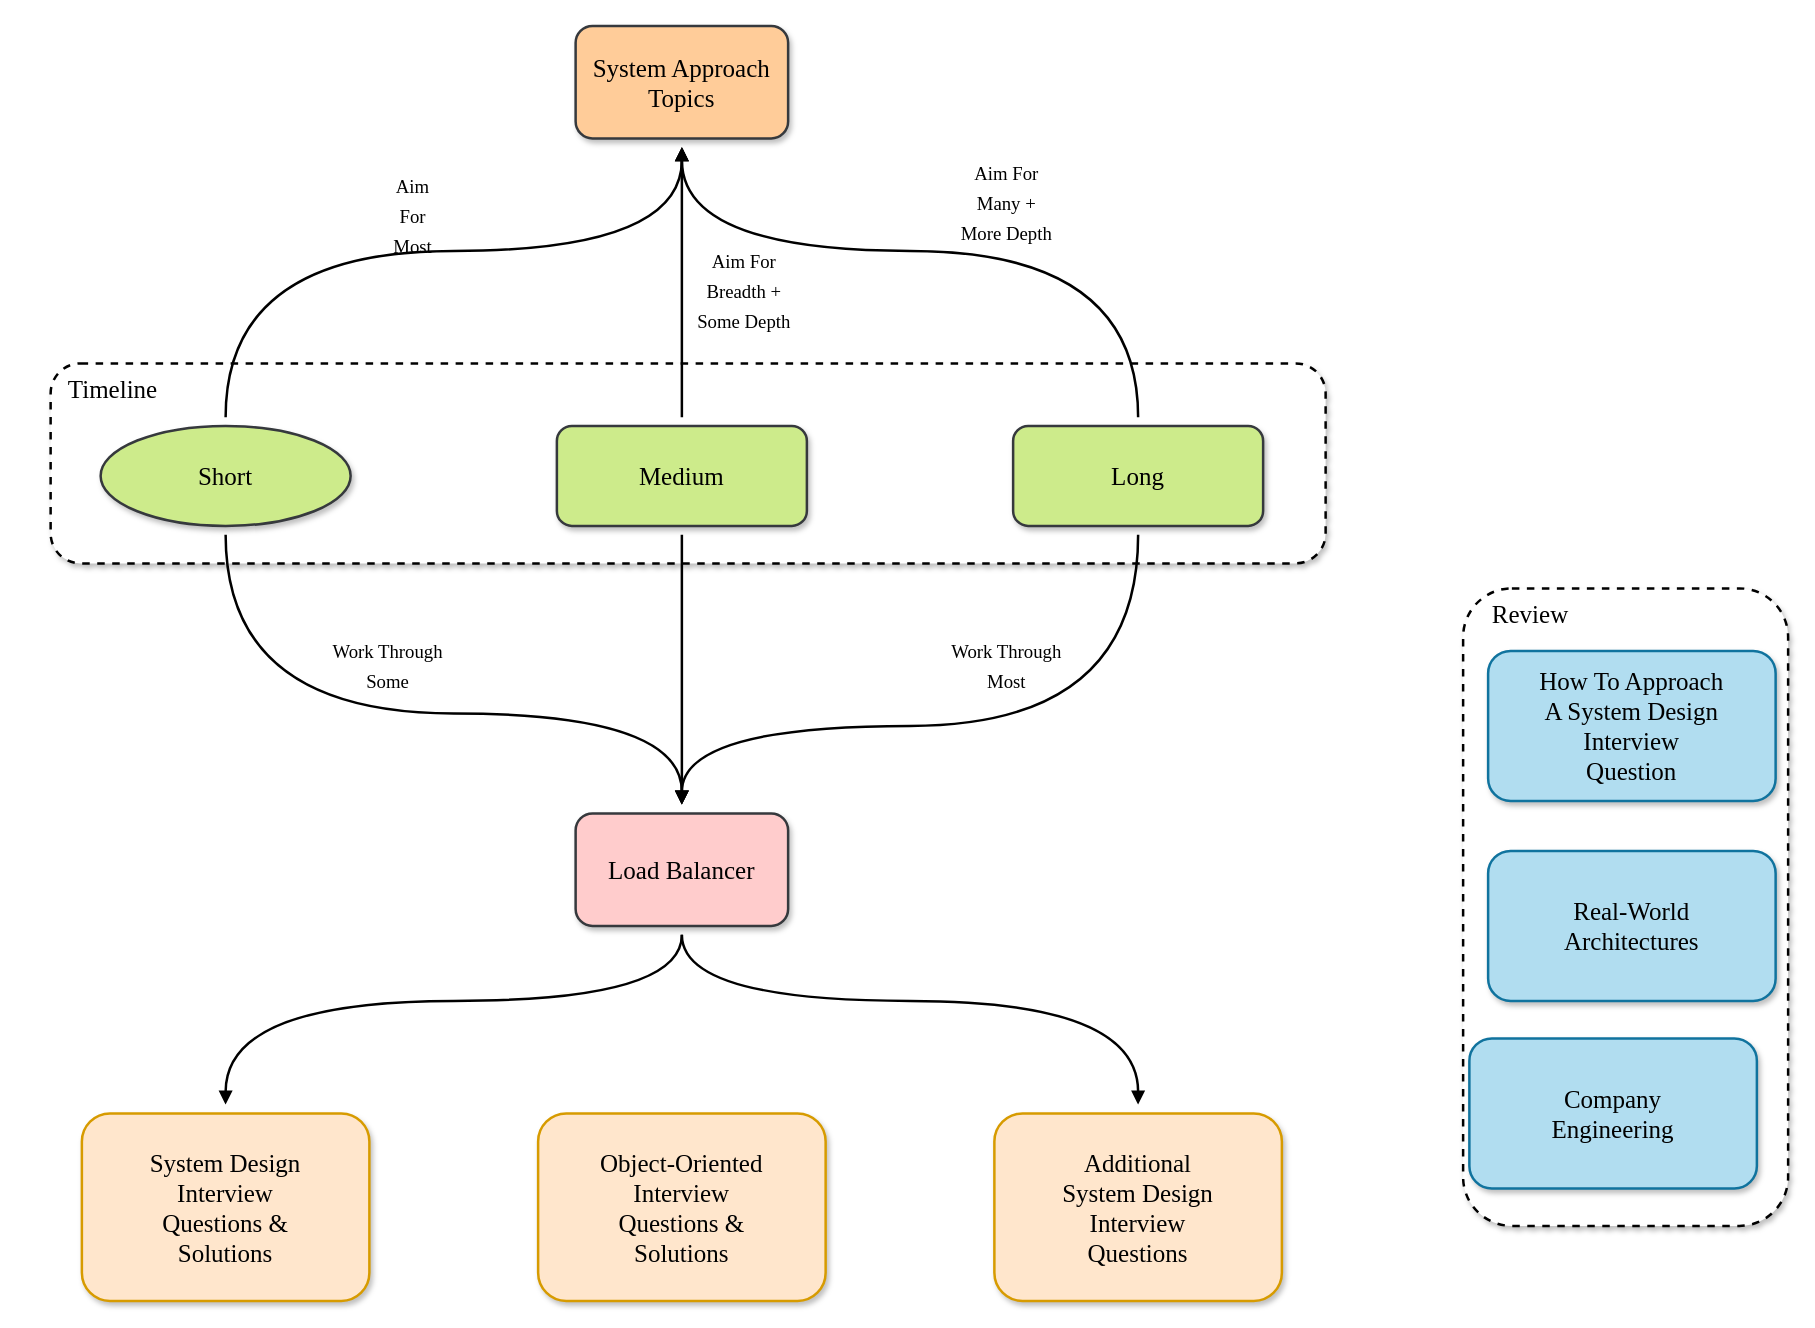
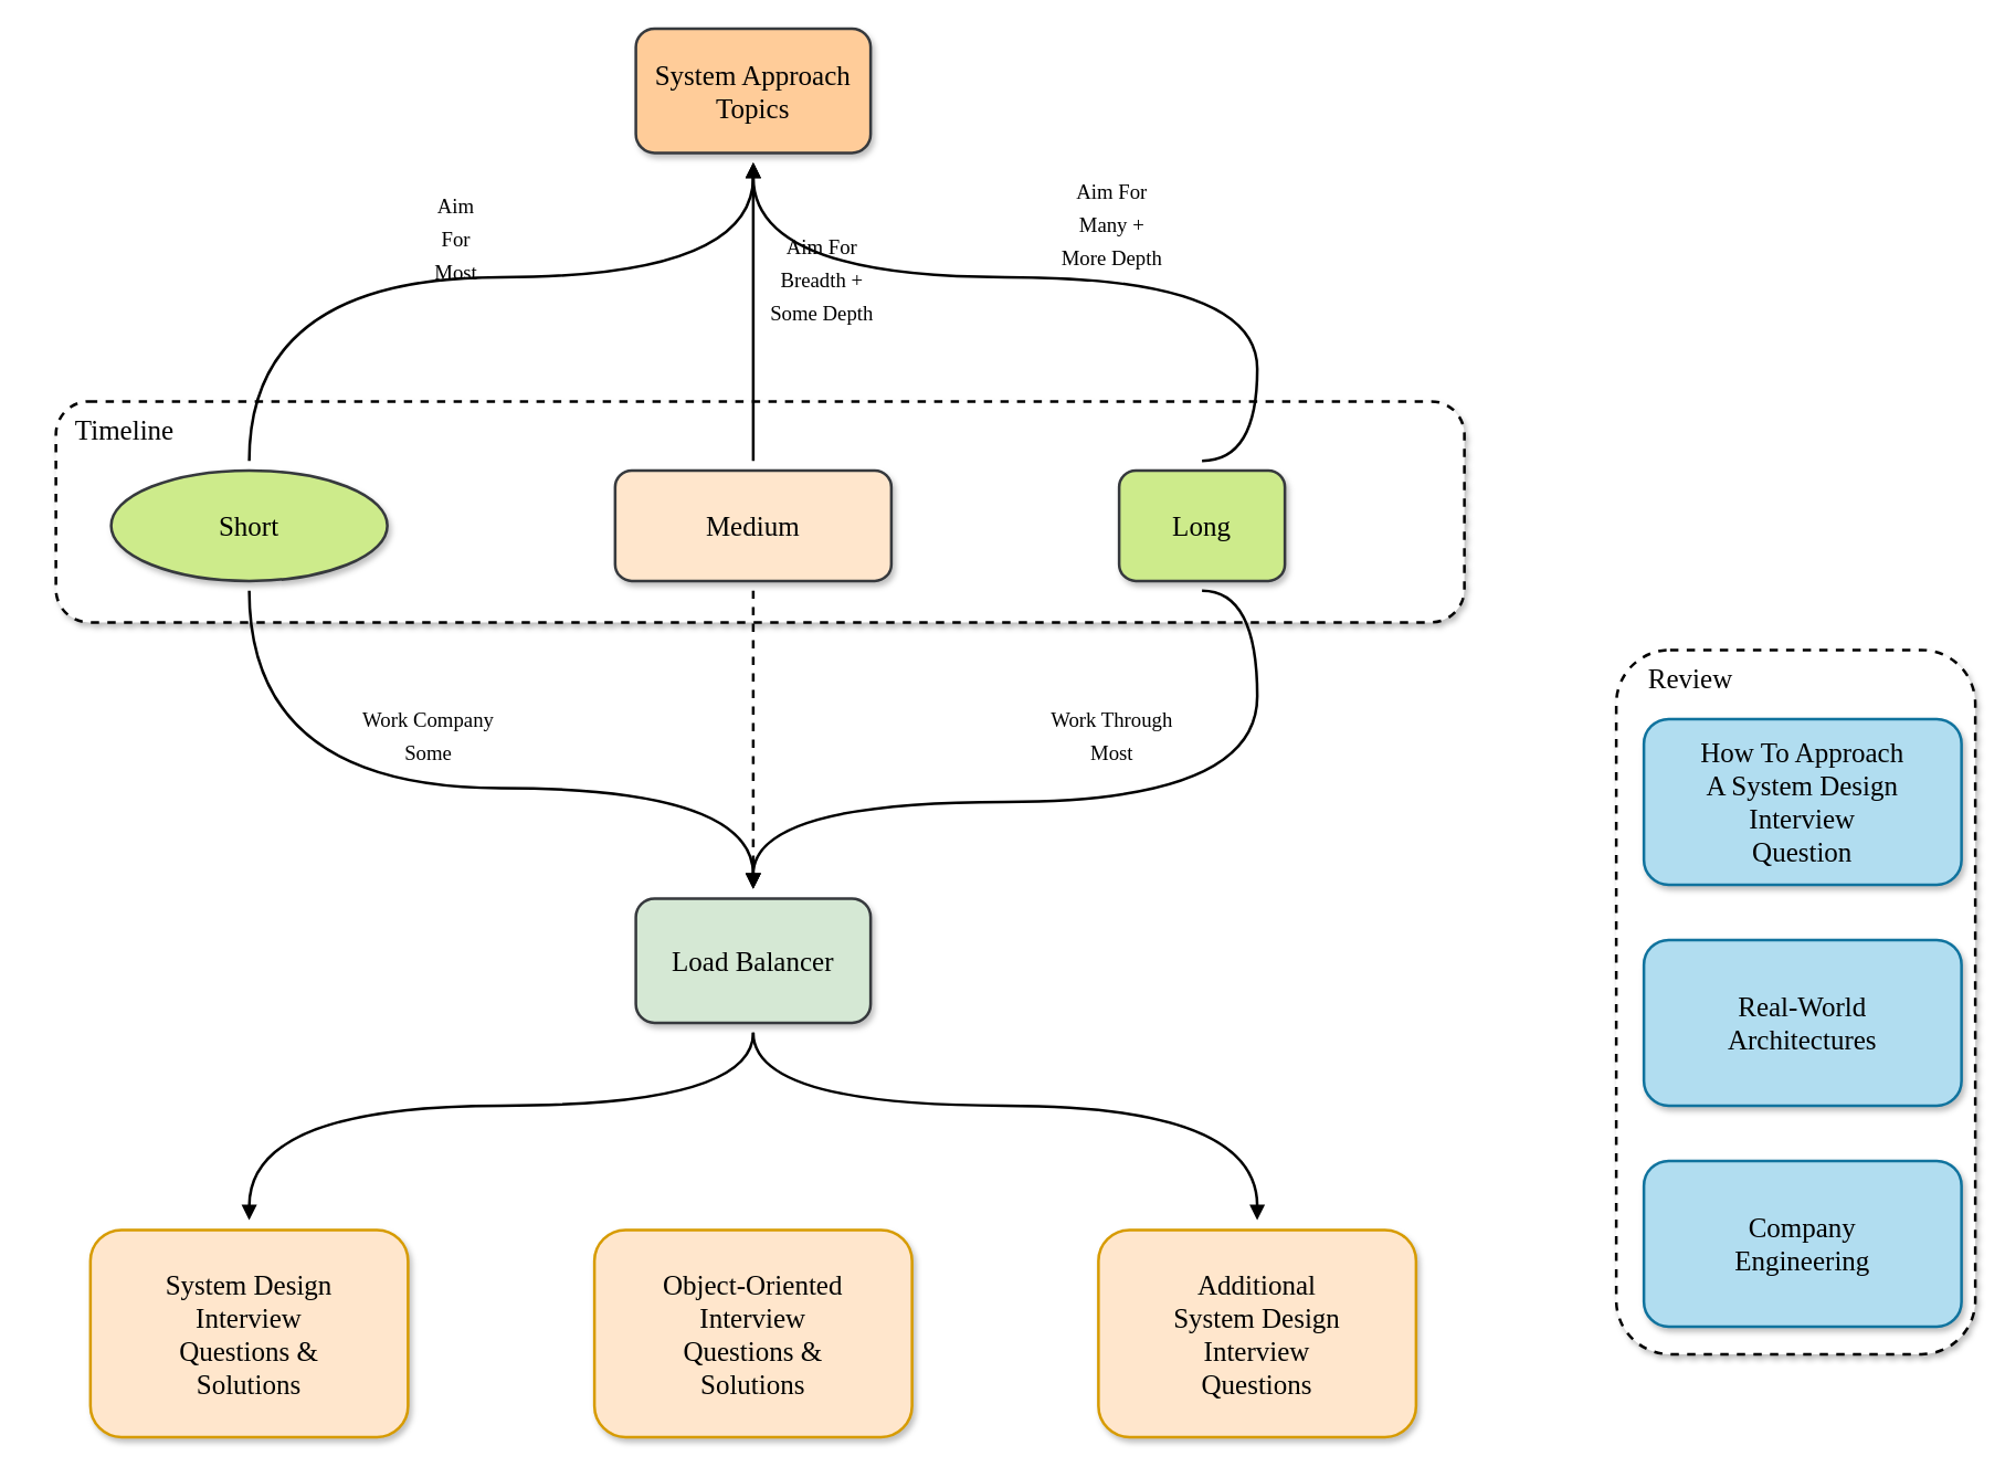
  <mxCell id="0" />
  <mxCell id="1" parent="0" />
  <mxCell id="2" value="" style="rounded=1;whiteSpace=wrap;html=1;shadow=1;glass=0;dashed=1;strokeWidth=2;fontFamily=Comic Sans MS;fontSize=20;" vertex="1" parent="1"><mxGeometry x="1170" y="470" width="260" height="510" as="geometry" /></mxCell>
  <mxCell id="3" value="" style="rounded=1;whiteSpace=wrap;html=1;shadow=1;glass=0;dashed=1;strokeWidth=2;fontFamily=Comic Sans MS;fontSize=20;fontStyle=0" vertex="1" parent="1"><mxGeometry x="40" y="290" width="1020" height="160" as="geometry" /></mxCell>
  <mxCell id="4" value="&lt;span style=&quot;font-size: 20px&quot;&gt;System Approach&lt;br&gt;Topics&lt;br&gt;&lt;/span&gt;" style="rounded=1;whiteSpace=wrap;html=1;fontFamily=Comic Sans MS;glass=0;strokeWidth=2;perimeterSpacing=7;shadow=1;fillColor=#ffcc99;strokeColor=#36393d;fontStyle=0" vertex="1" parent="1"><mxGeometry x="460" y="20" width="170" height="90" as="geometry" /></mxCell>
  <mxCell id="5" style="edgeStyle=orthogonalEdgeStyle;curved=1;rounded=1;orthogonalLoop=1;jettySize=auto;html=1;exitX=0.5;exitY=0;exitDx=0;exitDy=0;entryX=0.5;entryY=1;entryDx=0;entryDy=0;endArrow=block;endFill=1;strokeWidth=2;fontFamily=Comic Sans MS;fontSize=20;fontStyle=0" edge="1" parent="1" source="7" target="4"><mxGeometry relative="1" as="geometry"><Array as="points"><mxPoint x="180" y="200" /><mxPoint x="545" y="200" /></Array></mxGeometry></mxCell>
  <mxCell id="6" style="edgeStyle=orthogonalEdgeStyle;curved=1;rounded=1;orthogonalLoop=1;jettySize=auto;html=1;entryX=0.5;entryY=0;entryDx=0;entryDy=0;endArrow=block;endFill=1;strokeWidth=2;fontFamily=Comic Sans MS;fontSize=20;fontStyle=0" edge="1" parent="1" source="7" target="20"><mxGeometry relative="1" as="geometry"><Array as="points"><mxPoint x="180" y="570" /><mxPoint x="545" y="570" /></Array></mxGeometry></mxCell>
  <mxCell id="7" value="&lt;span style=&quot;font-size: 20px&quot;&gt;Short&lt;/span&gt;" style="ellipse;whiteSpace=wrap;html=1;fontFamily=Comic Sans MS;glass=0;strokeWidth=2;perimeterSpacing=7;shadow=1;fillColor=#cdeb8b;strokeColor=#36393d;fontStyle=0;" vertex="1" parent="1"><mxGeometry x="80" y="340" width="200" height="80" as="geometry" /></mxCell>
  <mxCell id="8" style="edgeStyle=orthogonalEdgeStyle;curved=1;rounded=1;orthogonalLoop=1;jettySize=auto;html=1;exitX=0.5;exitY=0;exitDx=0;exitDy=0;endArrow=block;endFill=1;strokeWidth=2;fontFamily=Comic Sans MS;fontSize=20;fontStyle=0" edge="1" parent="1" source="10" target="4"><mxGeometry relative="1" as="geometry" /></mxCell>
- <mxCell id="9" style="edgeStyle=orthogonalEdgeStyle;curved=1;rounded=1;orthogonalLoop=1;jettySize=auto;html=1;exitX=0.5;exitY=1;exitDx=0;exitDy=0;entryX=0.5;entryY=0;entryDx=0;entryDy=0;endArrow=block;endFill=1;strokeWidth=2;fontFamily=Comic Sans MS;fontSize=20;fontStyle=0" edge="1" parent="1" source="10" target="20"><mxGeometry relative="1" as="geometry" /></mxCell>
- <mxCell id="10" value="&lt;span style=&quot;font-size: 20px&quot;&gt;Medium&lt;/span&gt;" style="rounded=1;whiteSpace=wrap;html=1;fontFamily=Comic Sans MS;glass=0;strokeWidth=2;perimeterSpacing=7;shadow=1;fillColor=#cdeb8b;strokeColor=#36393d;fontStyle=0" vertex="1" parent="1"><mxGeometry x="445" y="340" width="200" height="80" as="geometry" /></mxCell>
+ <mxCell id="9" style="edgeStyle=orthogonalEdgeStyle;curved=1;rounded=1;orthogonalLoop=1;jettySize=auto;html=1;exitX=0.5;exitY=1;exitDx=0;exitDy=0;entryX=0.5;entryY=0;entryDx=0;entryDy=0;endArrow=block;endFill=1;strokeWidth=2;fontFamily=Comic Sans MS;fontSize=20;fontStyle=0;dashed=1;" edge="1" parent="1" source="10" target="20"><mxGeometry relative="1" as="geometry" /></mxCell>
+ <mxCell id="10" value="&lt;span style=&quot;font-size: 20px&quot;&gt;Medium&lt;/span&gt;" style="rounded=1;whiteSpace=wrap;html=1;fontFamily=Comic Sans MS;glass=0;strokeWidth=2;perimeterSpacing=7;shadow=1;fillColor=#ffe6cc;strokeColor=#36393d;fontStyle=0;" vertex="1" parent="1"><mxGeometry x="445" y="340" width="200" height="80" as="geometry" /></mxCell>
  <mxCell id="11" style="edgeStyle=orthogonalEdgeStyle;curved=1;rounded=1;orthogonalLoop=1;jettySize=auto;html=1;exitX=0.5;exitY=0;exitDx=0;exitDy=0;entryX=0.5;entryY=1;entryDx=0;entryDy=0;endArrow=block;endFill=1;strokeWidth=2;fontFamily=Comic Sans MS;fontSize=20;fontStyle=0" edge="1" parent="1" source="13" target="4"><mxGeometry relative="1" as="geometry"><Array as="points"><mxPoint x="910" y="200" /><mxPoint x="545" y="200" /></Array></mxGeometry></mxCell>
  <mxCell id="12" style="edgeStyle=orthogonalEdgeStyle;curved=1;rounded=1;orthogonalLoop=1;jettySize=auto;html=1;exitX=0.5;exitY=1;exitDx=0;exitDy=0;entryX=0.5;entryY=0;entryDx=0;entryDy=0;endArrow=block;endFill=1;strokeWidth=2;fontFamily=Comic Sans MS;fontSize=20;fontStyle=0" edge="1" parent="1" source="13" target="20"><mxGeometry relative="1" as="geometry"><Array as="points"><mxPoint x="910" y="580" /><mxPoint x="545" y="580" /></Array></mxGeometry></mxCell>
- <mxCell id="13" value="&lt;span style=&quot;font-size: 20px&quot;&gt;Long&lt;/span&gt;" style="rounded=1;whiteSpace=wrap;html=1;fontFamily=Comic Sans MS;glass=0;strokeWidth=2;perimeterSpacing=7;shadow=1;fillColor=#cdeb8b;strokeColor=#36393d;fontStyle=0" vertex="1" parent="1"><mxGeometry y="340" width="200" height="80" as="geometry" x="810" /></mxCell>
+ <mxCell id="13" value="&lt;span style=&quot;font-size: 20px&quot;&gt;Long&lt;/span&gt;" style="rounded=1;whiteSpace=wrap;html=1;fontFamily=Comic Sans MS;glass=0;strokeWidth=2;perimeterSpacing=7;shadow=1;fillColor=#cdeb8b;strokeColor=#36393d;fontStyle=0" vertex="1" parent="1"><mxGeometry x="810" y="340" width="120" height="80" as="geometry" /></mxCell>
  <mxCell id="14" value="Timeline" style="text;html=1;strokeColor=none;fillColor=none;align=center;verticalAlign=middle;whiteSpace=wrap;rounded=0;shadow=1;glass=0;dashed=1;fontFamily=Comic Sans MS;fontSize=20;fontStyle=0" vertex="1" parent="1"><mxGeometry x="20" y="300" width="140" height="20" as="geometry" /></mxCell>
  <mxCell id="15" value="&lt;font style=&quot;font-size: 15px&quot;&gt;Aim For&lt;br&gt;Most&lt;br&gt;&lt;/font&gt;" style="text;html=1;strokeColor=none;fillColor=none;align=center;verticalAlign=middle;whiteSpace=wrap;rounded=0;shadow=1;glass=0;dashed=1;fontFamily=Comic Sans MS;fontSize=20;fontStyle=0" vertex="1" parent="1"><mxGeometry x="310" y="160" width="40" height="20" as="geometry" /></mxCell>
  <mxCell id="16" value="&lt;font style=&quot;font-size: 15px&quot;&gt;Aim For&lt;br&gt;Many +&lt;br&gt;More Depth&lt;br&gt;&lt;/font&gt;" style="text;html=1;strokeColor=none;fillColor=none;align=center;verticalAlign=middle;whiteSpace=wrap;rounded=0;shadow=1;glass=0;dashed=1;fontFamily=Comic Sans MS;fontSize=20;fontStyle=0" vertex="1" parent="1"><mxGeometry x="710" y="150" width="190" height="20" as="geometry" /></mxCell>
- <mxCell id="17" value="&lt;font style=&quot;font-size: 15px&quot;&gt;Aim For&lt;br&gt;Breadth +&lt;br&gt;Some Depth&lt;br&gt;&lt;/font&gt;" style="text;html=1;strokeColor=none;fillColor=none;align=center;verticalAlign=middle;whiteSpace=wrap;rounded=0;shadow=1;glass=0;dashed=1;fontFamily=Comic Sans MS;fontSize=20;fontStyle=0" vertex="1" parent="1"><mxGeometry x="500" y="220" width="190" height="20" as="geometry" /></mxCell>
+ <mxCell id="17" value="&lt;font style=&quot;font-size: 15px&quot;&gt;Aim For&lt;br&gt;Breadth +&lt;br&gt;Some Depth&lt;br&gt;&lt;/font&gt;" style="text;html=1;strokeColor=none;fillColor=none;align=center;verticalAlign=middle;whiteSpace=wrap;rounded=0;shadow=1;glass=0;dashed=1;fontFamily=Comic Sans MS;fontSize=20;fontStyle=0" vertex="1" parent="1"><mxGeometry x="500" y="190" width="190" height="20" as="geometry" /></mxCell>
  <mxCell id="18" style="edgeStyle=orthogonalEdgeStyle;curved=1;rounded=1;orthogonalLoop=1;jettySize=auto;html=1;exitX=0.5;exitY=1;exitDx=0;exitDy=0;endArrow=block;endFill=1;strokeWidth=2;fontFamily=Comic Sans MS;fontSize=20;fontStyle=0" edge="1" parent="1" source="20" target="24"><mxGeometry relative="1" as="geometry"><Array as="points"><mxPoint x="545" y="800" /><mxPoint x="180" y="800" /></Array></mxGeometry></mxCell>
  <mxCell id="19" style="edgeStyle=orthogonalEdgeStyle;curved=1;rounded=1;orthogonalLoop=1;jettySize=auto;html=1;exitX=0.5;exitY=1;exitDx=0;exitDy=0;endArrow=block;endFill=1;strokeWidth=2;fontFamily=Comic Sans MS;fontSize=20;fontStyle=0" edge="1" parent="1" source="20" target="25"><mxGeometry relative="1" as="geometry"><Array as="points"><mxPoint x="545" y="800" /><mxPoint x="910" y="800" /></Array></mxGeometry></mxCell>
- <mxCell id="20" value="&lt;span style=&quot;font-size: 20px&quot;&gt;Load Balancer&lt;br&gt;&lt;/span&gt;" style="rounded=1;whiteSpace=wrap;html=1;fontFamily=Comic Sans MS;glass=0;strokeWidth=2;perimeterSpacing=7;shadow=1;fillColor=#ffcccc;strokeColor=#36393d;fontStyle=0" vertex="1" parent="1"><mxGeometry x="460" y="650" width="170" height="90" as="geometry" /></mxCell>
- <mxCell id="21" value="&lt;font style=&quot;font-size: 15px&quot;&gt;Work Through&lt;br&gt;Some&lt;br&gt;&lt;/font&gt;" style="text;html=1;strokeColor=none;fillColor=none;align=center;verticalAlign=middle;whiteSpace=wrap;rounded=0;shadow=1;glass=0;dashed=1;fontFamily=Comic Sans MS;fontSize=20;fontStyle=0" vertex="1" parent="1"><mxGeometry x="250" y="520" width="120" height="20" as="geometry" /></mxCell>
+ <mxCell id="20" value="&lt;span style=&quot;font-size: 20px&quot;&gt;Load Balancer&lt;br&gt;&lt;/span&gt;" style="rounded=1;whiteSpace=wrap;html=1;fontFamily=Comic Sans MS;glass=0;strokeWidth=2;perimeterSpacing=7;shadow=1;fillColor=#d5e8d4;strokeColor=#36393d;fontStyle=0;" vertex="1" parent="1"><mxGeometry x="460" y="650" width="170" height="90" as="geometry" /></mxCell>
+ <mxCell id="21" value="&lt;font style=&quot;font-size: 15px&quot;&gt;Work Company&lt;br&gt;Some&lt;br&gt;&lt;/font&gt;" style="text;html=1;strokeColor=none;fillColor=none;align=center;verticalAlign=middle;whiteSpace=wrap;rounded=0;shadow=1;glass=0;dashed=1;fontFamily=Comic Sans MS;fontSize=20;fontStyle=0" vertex="1" parent="1"><mxGeometry x="250" y="520" width="120" height="20" as="geometry" /></mxCell>
  <mxCell id="22" value="&lt;font style=&quot;font-size: 15px&quot;&gt;Work Through&lt;br&gt;Most&lt;br&gt;&lt;/font&gt;" style="text;html=1;strokeColor=none;fillColor=none;align=center;verticalAlign=middle;whiteSpace=wrap;rounded=0;shadow=1;glass=0;dashed=1;fontFamily=Comic Sans MS;fontSize=20;fontStyle=0" vertex="1" parent="1"><mxGeometry x="745" y="520" width="120" height="20" as="geometry" /></mxCell>
  <mxCell id="23" value="&lt;span style=&quot;font-size: 20px&quot;&gt;Object-Oriented&lt;br&gt;Interview&lt;br&gt;Questions &amp;amp;&lt;br&gt;Solutions&lt;br&gt;&lt;/span&gt;" style="rounded=1;whiteSpace=wrap;html=1;fontFamily=Comic Sans MS;glass=0;strokeWidth=2;perimeterSpacing=7;shadow=1;fillColor=#ffe6cc;strokeColor=#d79b00;fontStyle=0" vertex="1" parent="1"><mxGeometry x="430" y="890" width="230" height="150" as="geometry" /></mxCell>
  <mxCell id="24" value="&lt;span style=&quot;font-size: 20px&quot;&gt;System Design&lt;br&gt;Interview&lt;br&gt;Questions &amp;amp;&lt;br&gt;Solutions&lt;br&gt;&lt;/span&gt;" style="rounded=1;whiteSpace=wrap;html=1;fontFamily=Comic Sans MS;glass=0;strokeWidth=2;perimeterSpacing=7;shadow=1;fillColor=#ffe6cc;strokeColor=#d79b00;fontStyle=0" vertex="1" parent="1"><mxGeometry x="65" y="890" width="230" height="150" as="geometry" /></mxCell>
  <mxCell id="25" value="&lt;span style=&quot;font-size: 20px&quot;&gt;Additional&lt;br&gt;System Design&lt;br&gt;Interview&lt;br&gt;Questions&lt;br&gt;&lt;/span&gt;" style="rounded=1;whiteSpace=wrap;html=1;fontFamily=Comic Sans MS;glass=0;strokeWidth=2;perimeterSpacing=7;shadow=1;fillColor=#ffe6cc;strokeColor=#d79b00;fontStyle=0" vertex="1" parent="1"><mxGeometry x="795" y="890" width="230" height="150" as="geometry" /></mxCell>
  <mxCell id="26" value="&lt;span style=&quot;font-size: 20px&quot;&gt;&lt;span&gt;How To Approach&lt;br&gt;&lt;/span&gt;A System Design&lt;br&gt;Interview&lt;br&gt;Question&lt;br&gt;&lt;/span&gt;" style="rounded=1;whiteSpace=wrap;html=1;fontFamily=Comic Sans MS;glass=0;strokeWidth=2;perimeterSpacing=7;shadow=1;fillColor=#b1ddf0;strokeColor=#10739e;fontStyle=0" vertex="1" parent="1"><mxGeometry x="1190" y="520" width="230" height="120" as="geometry" /></mxCell>
  <mxCell id="27" value="&lt;span style=&quot;font-size: 20px&quot;&gt;Real-World&lt;br&gt;Architectures&lt;br&gt;&lt;/span&gt;" style="rounded=1;whiteSpace=wrap;html=1;fontFamily=Comic Sans MS;glass=0;strokeWidth=2;perimeterSpacing=7;shadow=1;fillColor=#b1ddf0;strokeColor=#10739e;fontStyle=0" vertex="1" parent="1"><mxGeometry x="1190" y="680" width="230" height="120" as="geometry" /></mxCell>
- <mxCell id="28" value="&lt;span style=&quot;font-size: 20px&quot;&gt;Company&lt;br&gt;Engineering&lt;br&gt;&lt;/span&gt;" style="rounded=1;whiteSpace=wrap;html=1;fontFamily=Comic Sans MS;glass=0;strokeWidth=2;perimeterSpacing=7;shadow=1;fillColor=#b1ddf0;strokeColor=#10739e;fontStyle=0" vertex="1" parent="1"><mxGeometry x="1175" y="830" width="230" height="120" as="geometry" /></mxCell>
+ <mxCell id="28" value="&lt;span style=&quot;font-size: 20px&quot;&gt;Company&lt;br&gt;Engineering&lt;br&gt;&lt;/span&gt;" style="rounded=1;whiteSpace=wrap;html=1;fontFamily=Comic Sans MS;glass=0;strokeWidth=2;perimeterSpacing=7;shadow=1;fillColor=#b1ddf0;strokeColor=#10739e;fontStyle=0" vertex="1" parent="1"><mxGeometry x="1190" y="840" width="230" height="120" as="geometry" /></mxCell>
  <mxCell id="29" value="Review" style="text;html=1;strokeColor=none;fillColor=none;align=center;verticalAlign=middle;whiteSpace=wrap;rounded=0;shadow=1;glass=0;dashed=1;fontFamily=Comic Sans MS;fontSize=20;" vertex="1" parent="1"><mxGeometry x="1176" y="480" width="96" height="20" as="geometry" /></mxCell>
